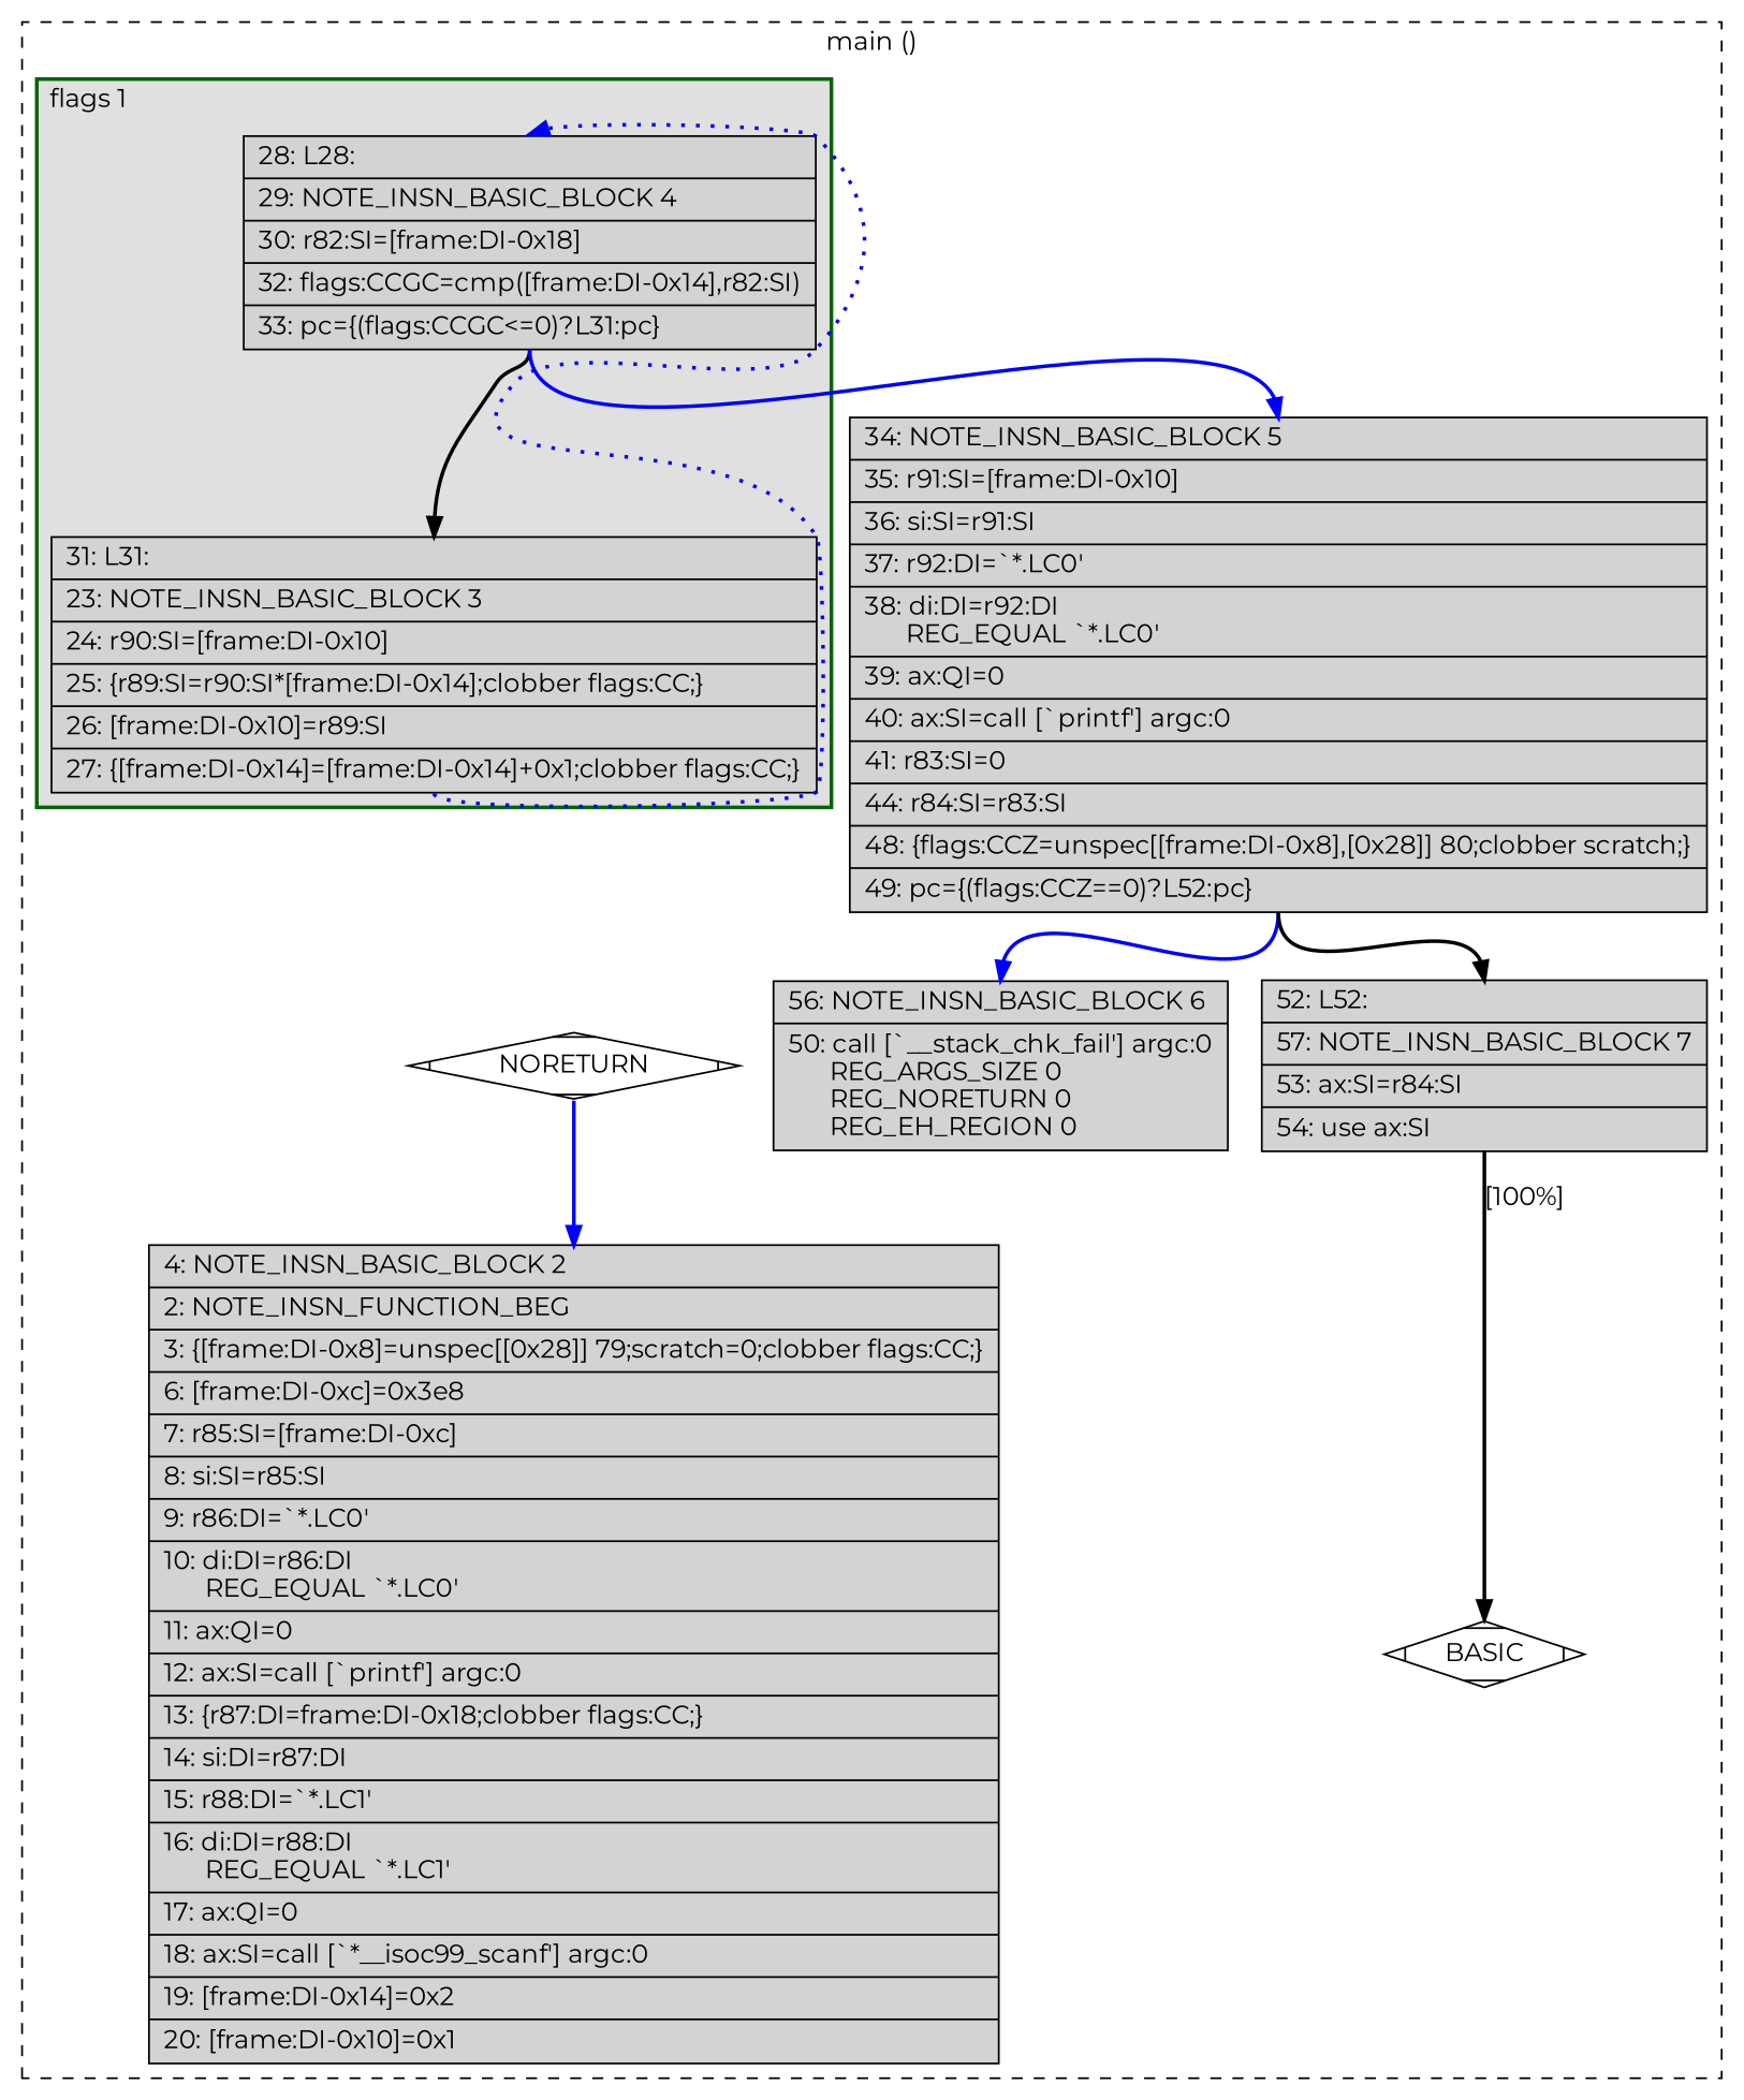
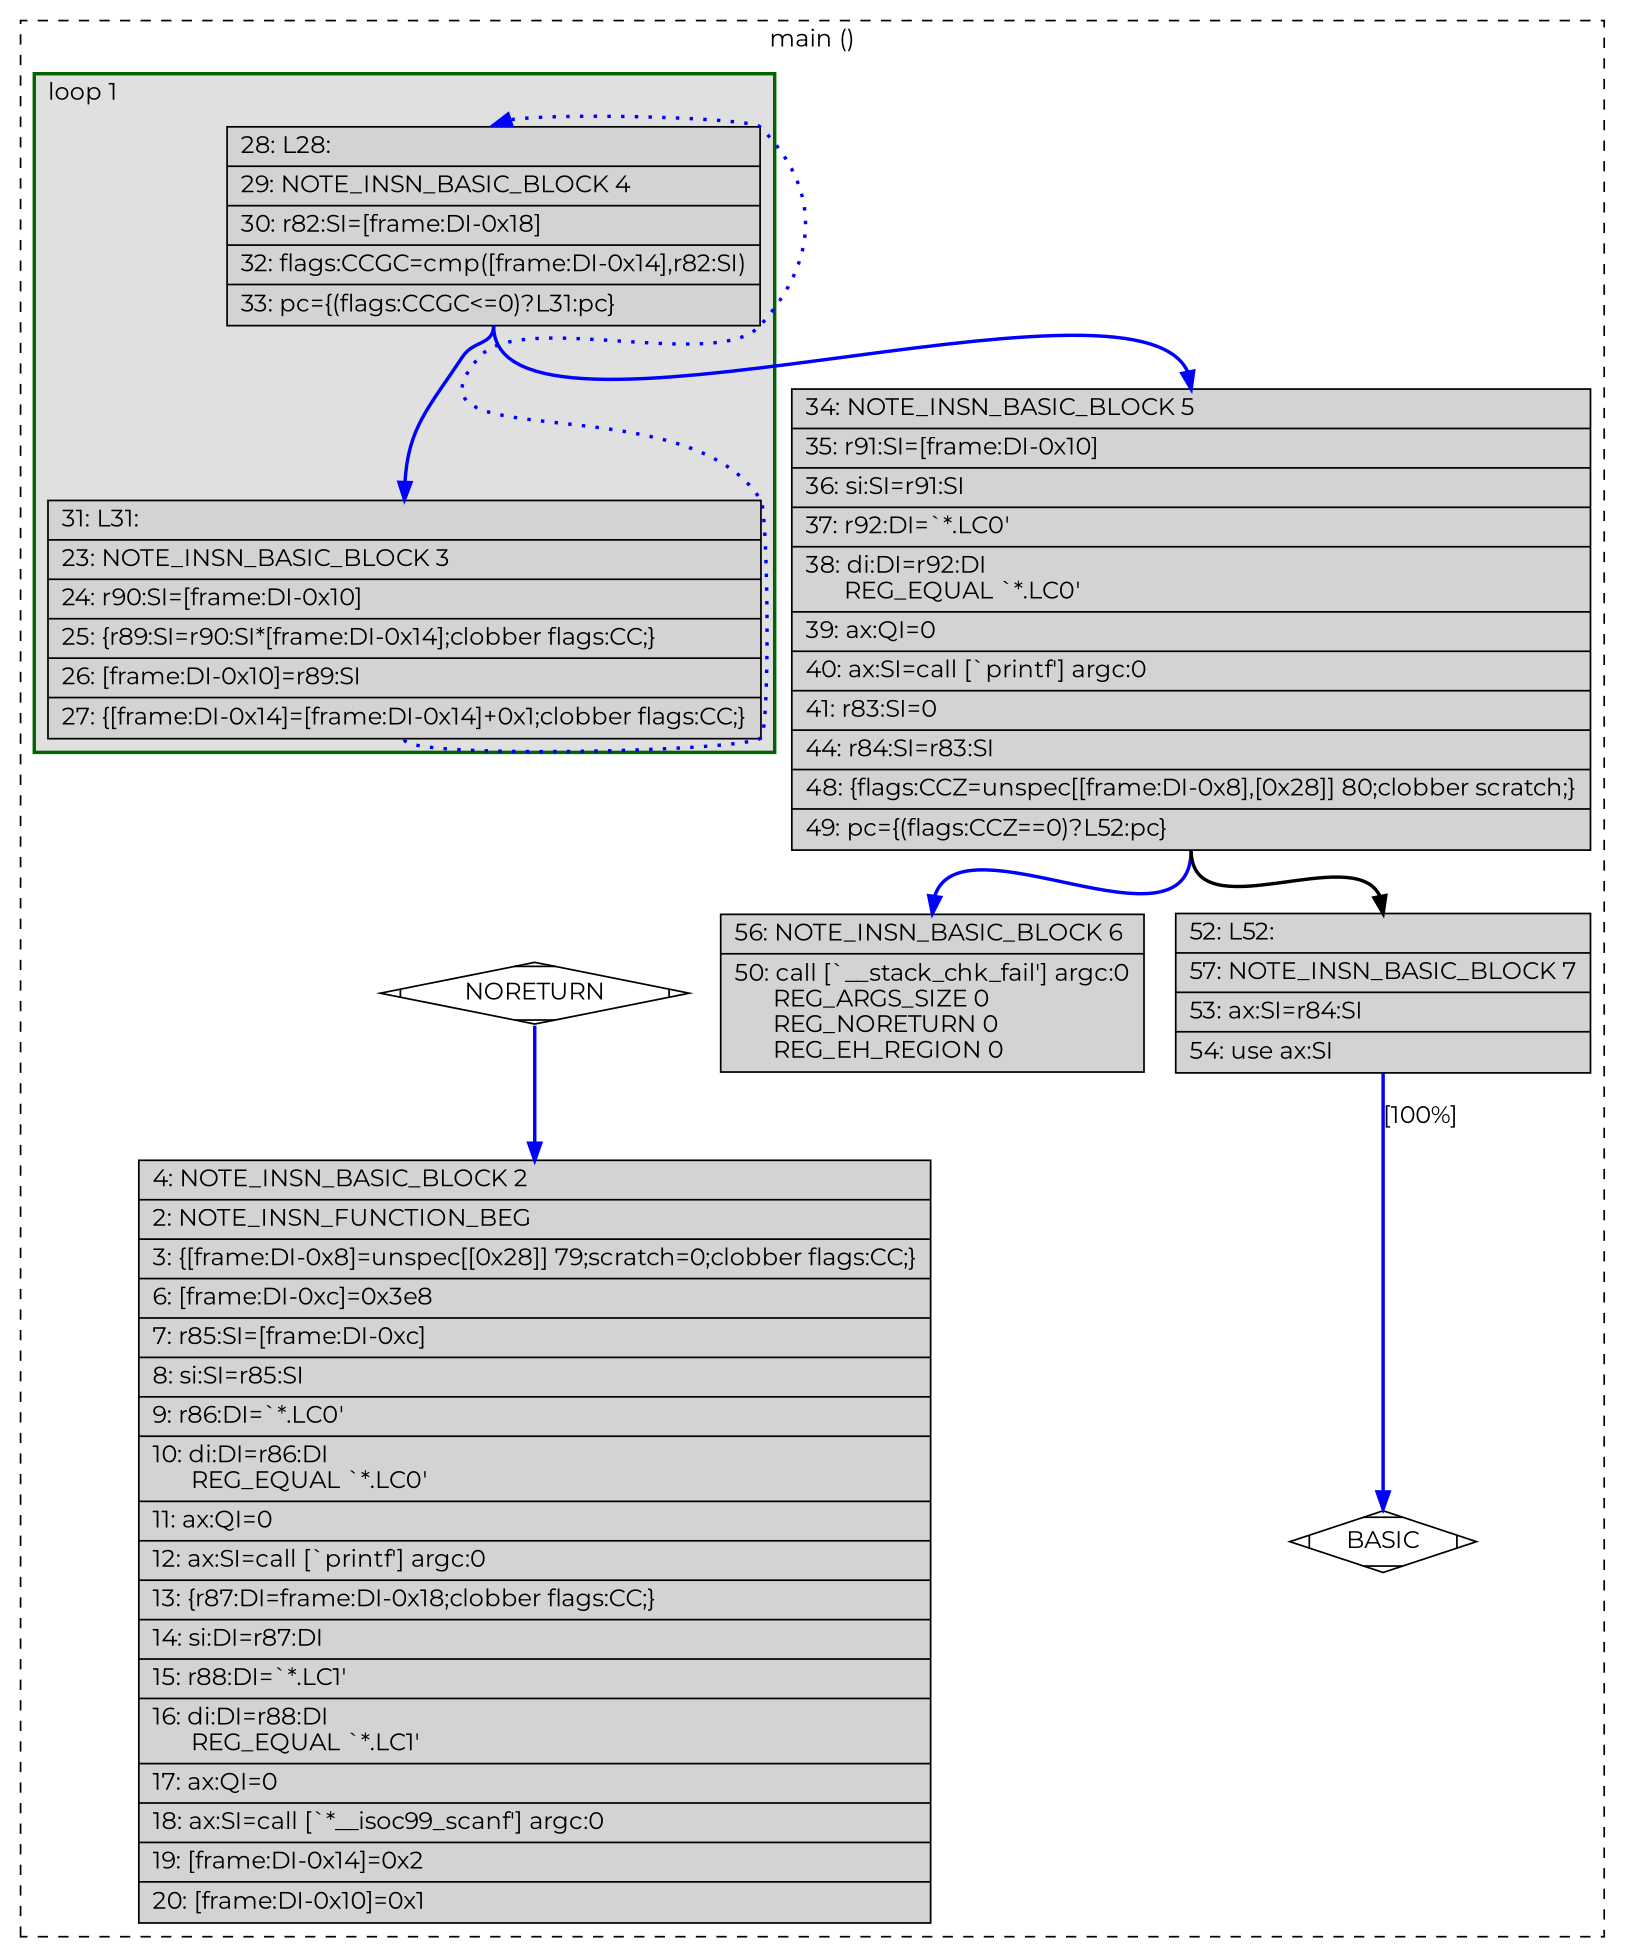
  digraph {
    fontname=Montserrat
    node [fillcolor=lightgrey fontname=Montserrat shape=record style=filled]
    edge [color=blue constraint=true fontname=Montserrat headport=n style="solid,bold" tailport=s weight=100]
    n1 [label="{\ \ \ 28:\ L28:\l|\ \ \ 29:\ NOTE_INSN_BASIC_BLOCK\ 4\l|\ \ \ 30:\ r82:SI=[frame:DI-0x18]\l|\ \ \ 32:\ flags:CCGC=cmp([frame:DI-0x14],r82:SI)\l|\ \ \ 33:\ pc=\{(flags:CCGC\<=0)?L31:pc\}\l}"]
    n2 [label="{\ \ \ 31:\ L31:\l|\ \ \ 23:\ NOTE_INSN_BASIC_BLOCK\ 3\l|\ \ \ 24:\ r90:SI=[frame:DI-0x10]\l|\ \ \ 25:\ \{r89:SI=r90:SI*[frame:DI-0x14];clobber\ flags:CC;\}\l|\ \ \ 26:\ [frame:DI-0x10]=r89:SI\l|\ \ \ 27:\ \{[frame:DI-0x14]=[frame:DI-0x14]+0x1;clobber\ flags:CC;\}\l}"]
    n3 [label="{\ \ \ 34:\ NOTE_INSN_BASIC_BLOCK\ 5\l|\ \ \ 35:\ r91:SI=[frame:DI-0x10]\l|\ \ \ 36:\ si:SI=r91:SI\l|\ \ \ 37:\ r92:DI=`*.LC0'\l|\ \ \ 38:\ di:DI=r92:DI\l\ \ \ \ \ \ REG_EQUAL\ `*.LC0'\l|\ \ \ 39:\ ax:QI=0\l|\ \ \ 40:\ ax:SI=call\ [`printf']\ argc:0\l|\ \ \ 41:\ r83:SI=0\l|\ \ \ 44:\ r84:SI=r83:SI\l|\ \ \ 48:\ \{flags:CCZ=unspec[[frame:DI-0x8],[0x28]]\ 80;clobber\ scratch;\}\l|\ \ \ 49:\ pc=\{(flags:CCZ==0)?L52:pc\}\l}"]
    n4 [fillcolor=white label=NORETURN shape=Mdiamond]
    n5 [fillcolor=white label=BASIC shape=Mdiamond]
    n6 [label="{\ \ \ \ 4:\ NOTE_INSN_BASIC_BLOCK\ 2\l|\ \ \ \ 2:\ NOTE_INSN_FUNCTION_BEG\l|\ \ \ \ 3:\ \{[frame:DI-0x8]=unspec[[0x28]]\ 79;scratch=0;clobber\ flags:CC;\}\l|\ \ \ \ 6:\ [frame:DI-0xc]=0x3e8\l|\ \ \ \ 7:\ r85:SI=[frame:DI-0xc]\l|\ \ \ \ 8:\ si:SI=r85:SI\l|\ \ \ \ 9:\ r86:DI=`*.LC0'\l|\ \ \ 10:\ di:DI=r86:DI\l\ \ \ \ \ \ REG_EQUAL\ `*.LC0'\l|\ \ \ 11:\ ax:QI=0\l|\ \ \ 12:\ ax:SI=call\ [`printf']\ argc:0\l|\ \ \ 13:\ \{r87:DI=frame:DI-0x18;clobber\ flags:CC;\}\l|\ \ \ 14:\ si:DI=r87:DI\l|\ \ \ 15:\ r88:DI=`*.LC1'\l|\ \ \ 16:\ di:DI=r88:DI\l\ \ \ \ \ \ REG_EQUAL\ `*.LC1'\l|\ \ \ 17:\ ax:QI=0\l|\ \ \ 18:\ ax:SI=call\ [`*__isoc99_scanf']\ argc:0\l|\ \ \ 19:\ [frame:DI-0x14]=0x2\l|\ \ \ 20:\ [frame:DI-0x10]=0x1\l}"]
    n7 [label="{\ \ \ 56:\ NOTE_INSN_BASIC_BLOCK\ 6\l|\ \ \ 50:\ call\ [`__stack_chk_fail']\ argc:0\l\ \ \ \ \ \ REG_ARGS_SIZE\ 0\l\ \ \ \ \ \ REG_NORETURN\ 0\l\ \ \ \ \ \ REG_EH_REGION\ 0\l}"]
    n8 [label="{\ \ \ 52:\ L52:\l|\ \ \ 57:\ NOTE_INSN_BASIC_BLOCK\ 7\l|\ \ \ 53:\ ax:SI=r84:SI\l|\ \ \ 54:\ use\ ax:SI\l}"]
    subgraph cluster_1 {
      color=black
      label="main ()"
      style=dashed
      n3
      n4
      n5
      n6
      n7
      n8
      subgraph cluster_2 {
        color=darkgreen
        fillcolor=grey88
-       label="flags 1"
+       label="loop 1"
        labeljust=l
        penwidth=2
        style=filled
        n1
        n2
      }
    }
-   n1 -> n2 [color=black weight=10]
+   n1 -> n2 [weight=10]
    n1 -> n3
    n2 -> n1 [constraint=false style="dotted,bold" weight=10]
    n3 -> n7
    n3 -> n8 [color=black weight=10]
    n4 -> n5 [style=invis color="" weight=""]
    n4 -> n6
-   n8 -> n5 [color=black label="[100%]"]
+   n8 -> n5 [label="[100%]"]
  }
